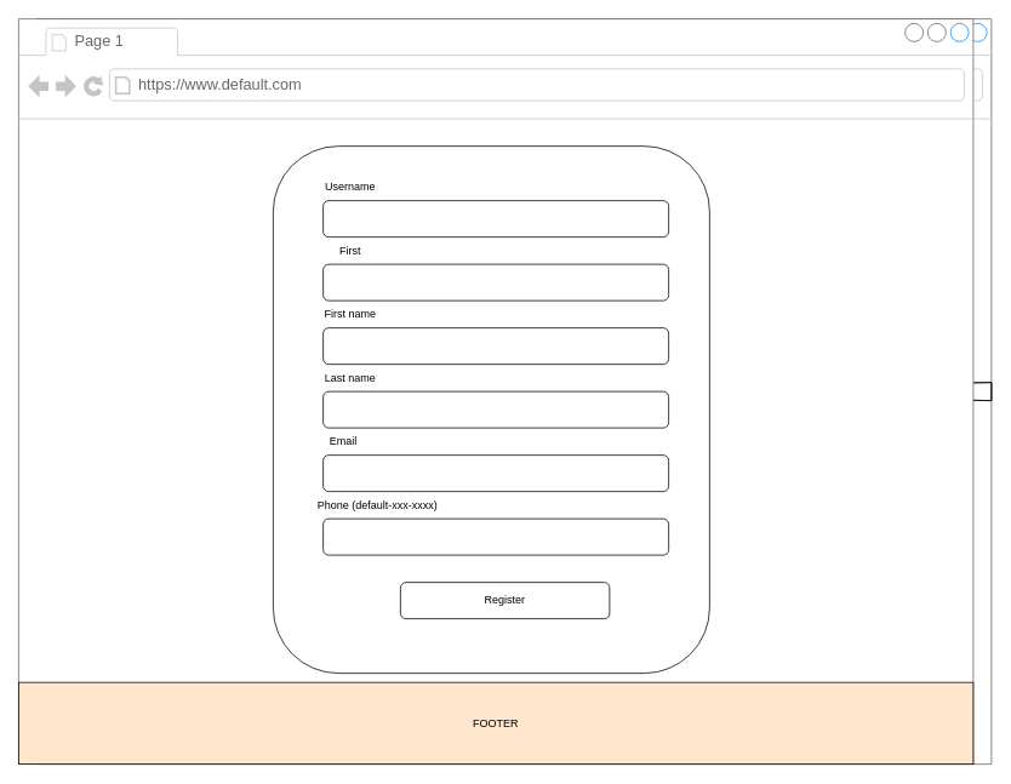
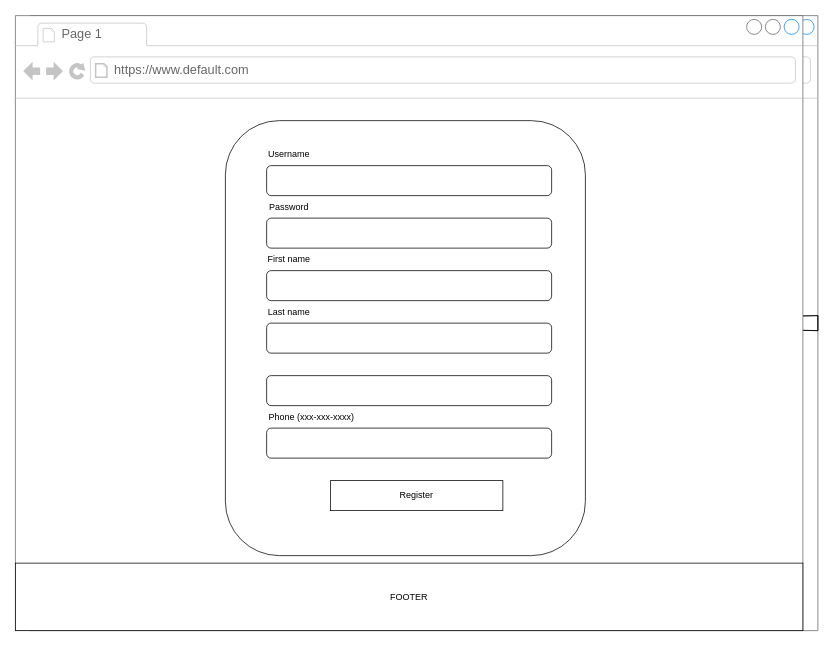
  <mxCell id="0" />
  <mxCell id="1" parent="0" />
  <mxCell id="2" value="" style="strokeWidth=1;shadow=0;dashed=0;align=center;html=1;shape=mxgraph.mockup.containers.browserWindow;rSize=0;strokeColor=#666666;mainText=,;recursiveResize=0;rounded=0;labelBackgroundColor=none;fontFamily=Verdana;fontSize=12" parent="1" vertex="1"><mxGeometry x="40" y="20" width="1050" height="820" as="geometry" /></mxCell>
  <mxCell id="3" value="Page 1" style="strokeWidth=1;shadow=0;dashed=0;align=center;html=1;shape=mxgraph.mockup.containers.anchor;fontSize=17;fontColor=#666666;align=left;" parent="2" vertex="1"><mxGeometry x="60" y="12" width="110" height="26" as="geometry" /></mxCell>
  <mxCell id="4" value="https://www.default.com" style="strokeWidth=1;shadow=0;dashed=0;align=center;html=1;shape=mxgraph.mockup.containers.anchor;rSize=0;fontSize=17;fontColor=#666666;align=left;" parent="2" vertex="1"><mxGeometry x="130" y="60" width="250" height="26" as="geometry" /></mxCell>
  <mxCell id="5" value="Create a new User" style="text;html=1;strokeColor=none;fillColor=none;align=center;verticalAlign=middle;whiteSpace=wrap;rounded=0;fontSize=46;fontColor=#999999;" parent="2" vertex="1"><mxGeometry x="40" y="140" width="590" height="50" as="geometry" /></mxCell>
  <mxCell id="6" value="" style="rounded=0;whiteSpace=wrap;html=1;fontSize=46;fontColor=#999999;" parent="2" vertex="1"><mxGeometry x="20" y="720" width="970" height="30" as="geometry" /></mxCell>
  <mxCell id="7" value="" style="rounded=0;whiteSpace=wrap;html=1;fontSize=46;fontColor=#999999;" parent="2" vertex="1"><mxGeometry x="20" y="395" width="970" height="30" as="geometry" /></mxCell>
  <mxCell id="8" value="" style="rounded=0;whiteSpace=wrap;html=1;fontSize=46;fontColor=#999999;" parent="2" vertex="1"><mxGeometry x="20" y="520" width="970" height="30" as="geometry" /></mxCell>
  <mxCell id="9" value="" style="rounded=0;whiteSpace=wrap;html=1;fontSize=46;fontColor=#999999;" parent="2" vertex="1"><mxGeometry x="20" y="450" width="970" height="30" as="geometry" /></mxCell>
  <mxCell id="10" value="" style="rounded=0;whiteSpace=wrap;html=1;fontSize=46;fontColor=#999999;" parent="2" vertex="1"><mxGeometry x="20" y="670" width="970" height="30" as="geometry" /></mxCell>
  <mxCell id="11" value="" style="rounded=0;whiteSpace=wrap;html=1;fontSize=46;fontColor=#999999;" parent="2" vertex="1"><mxGeometry x="20" y="340" width="970" height="30" as="geometry" /></mxCell>
  <mxCell id="12" value="" style="rounded=0;whiteSpace=wrap;html=1;fontSize=46;fontColor=#999999;" parent="2" vertex="1"><mxGeometry x="20" y="280" width="970" height="30" as="geometry" /></mxCell>
  <mxCell id="13" value="" style="rounded=0;whiteSpace=wrap;html=1;fontSize=46;fontColor=#999999;" parent="2" vertex="1"><mxGeometry x="20" y="210" width="970" height="30" as="geometry" /></mxCell>
  <mxCell id="14" value="&lt;font style=&quot;font-size: 12px;&quot;&gt;Username&lt;/font&gt;" style="text;html=1;strokeColor=none;fillColor=none;align=center;verticalAlign=middle;whiteSpace=wrap;rounded=0;fontSize=12;fontColor=#999999;" parent="2" vertex="1"><mxGeometry x="20" y="180" width="60" height="30" as="geometry" /></mxCell>
  <mxCell id="15" value="&lt;font style=&quot;font-size: 12px;&quot;&gt;First Name&lt;/font&gt;" style="text;html=1;strokeColor=none;fillColor=none;align=center;verticalAlign=middle;whiteSpace=wrap;rounded=0;fontSize=12;fontColor=#999999;" parent="2" vertex="1"><mxGeometry x="-10" y="250" width="120" height="30" as="geometry" /></mxCell>
  <mxCell id="16" value="&lt;font style=&quot;font-size: 12px;&quot;&gt;Last Name&lt;/font&gt;" style="text;html=1;strokeColor=none;fillColor=none;align=center;verticalAlign=middle;whiteSpace=wrap;rounded=0;fontSize=12;fontColor=#999999;" parent="2" vertex="1"><mxGeometry x="-10" y="310" width="120" height="30" as="geometry" /></mxCell>
  <mxCell id="17" value="&lt;font style=&quot;font-size: 12px;&quot;&gt;Phone Number&lt;/font&gt;" style="text;html=1;strokeColor=none;fillColor=none;align=center;verticalAlign=middle;whiteSpace=wrap;rounded=0;fontSize=12;fontColor=#999999;" parent="2" vertex="1"><mxGeometry y="370" width="120" height="30" as="geometry" /></mxCell>
  <mxCell id="18" value="" style="endArrow=none;html=1;rounded=0;" edge="1" parent="2" source="20" target="20"><mxGeometry width="50" height="50" relative="1" as="geometry"><mxPoint x="450" y="730" as="sourcePoint" /><mxPoint x="500" y="680" as="targetPoint" /></mxGeometry></mxCell>
  <mxCell id="19" value="" style="endArrow=none;html=1;rounded=0;" edge="1" parent="2" source="20" target="20"><mxGeometry width="50" height="50" relative="1" as="geometry"><mxPoint x="360" y="740" as="sourcePoint" /><mxPoint x="410" y="690" as="targetPoint" /></mxGeometry></mxCell>
  <mxCell id="20" value="" style="strokeWidth=1;shadow=0;dashed=0;align=center;html=1;shape=mxgraph.mockup.containers.browserWindow;rSize=0;strokeColor=#666666;mainText=,;recursiveResize=0;rounded=0;labelBackgroundColor=none;fontFamily=Verdana;fontSize=12" parent="2" vertex="1"><mxGeometry x="-20" width="1050" height="820" as="geometry" /></mxCell>
  <mxCell id="21" value="Page 1" style="strokeWidth=1;shadow=0;dashed=0;align=center;html=1;shape=mxgraph.mockup.containers.anchor;fontSize=17;fontColor=#666666;align=left;" parent="20" vertex="1"><mxGeometry x="60" y="12" width="110" height="26" as="geometry" /></mxCell>
  <mxCell id="22" value="https://www.default.com" style="strokeWidth=1;shadow=0;dashed=0;align=center;html=1;shape=mxgraph.mockup.containers.anchor;rSize=0;fontSize=17;fontColor=#666666;align=left;" parent="20" vertex="1"><mxGeometry x="130" y="60" width="250" height="26" as="geometry" /></mxCell>
  <mxCell id="23" value="" style="rounded=1;whiteSpace=wrap;html=1;" vertex="1" parent="20"><mxGeometry x="280" y="140" width="480" height="580" as="geometry" /></mxCell>
  <mxCell id="24" value="" style="rounded=1;whiteSpace=wrap;html=1;" vertex="1" parent="20"><mxGeometry x="335" y="200" width="380" height="40" as="geometry" /></mxCell>
  <mxCell id="25" value="" style="rounded=1;whiteSpace=wrap;html=1;" vertex="1" parent="20"><mxGeometry x="335" y="270" width="380" height="40" as="geometry" /></mxCell>
  <mxCell id="26" value="" style="rounded=1;whiteSpace=wrap;html=1;" vertex="1" parent="20"><mxGeometry x="335" y="550" width="380" height="40" as="geometry" /></mxCell>
  <mxCell id="27" value="" style="rounded=1;whiteSpace=wrap;html=1;" vertex="1" parent="20"><mxGeometry x="335" y="480" width="380" height="40" as="geometry" /></mxCell>
  <mxCell id="28" value="" style="rounded=1;whiteSpace=wrap;html=1;" vertex="1" parent="20"><mxGeometry x="335" y="410" width="380" height="40" as="geometry" /></mxCell>
  <mxCell id="29" value="" style="rounded=1;whiteSpace=wrap;html=1;" vertex="1" parent="20"><mxGeometry x="335" y="340" width="380" height="40" as="geometry" /></mxCell>
- <mxCell id="30" value="Register" style="whiteSpace=wrap;html=1;rounded=1;" vertex="1" parent="20"><mxGeometry x="420" y="620" width="230" height="40" as="geometry" /></mxCell>
- <mxCell id="31" value="FOOTER" style="rounded=0;whiteSpace=wrap;html=1;fillColor=#ffe6cc;" vertex="1" parent="20"><mxGeometry y="730" width="1050" height="90" as="geometry" /></mxCell>
+ <mxCell id="30" value="Register" style="rounded=0;whiteSpace=wrap;html=1;" vertex="1" parent="20"><mxGeometry x="420" y="620" width="230" height="40" as="geometry" /></mxCell>
+ <mxCell id="31" value="FOOTER" style="rounded=0;whiteSpace=wrap;html=1;" vertex="1" parent="20"><mxGeometry y="730" width="1050" height="90" as="geometry" /></mxCell>
  <mxCell id="32" value="Username" style="text;html=1;strokeColor=none;fillColor=none;align=center;verticalAlign=middle;whiteSpace=wrap;rounded=0;" vertex="1" parent="20"><mxGeometry x="335" y="170" width="60" height="30" as="geometry" /></mxCell>
- <mxCell id="33" value="First" style="text;html=1;strokeColor=none;fillColor=none;align=center;verticalAlign=middle;whiteSpace=wrap;rounded=0;" vertex="1" parent="20"><mxGeometry x="335" y="240" width="60" height="30" as="geometry" /></mxCell>
+ <mxCell id="33" value="Password" style="text;html=1;strokeColor=none;fillColor=none;align=center;verticalAlign=middle;whiteSpace=wrap;rounded=0;" vertex="1" parent="20"><mxGeometry x="335" y="240" width="60" height="30" as="geometry" /></mxCell>
  <mxCell id="34" value="First name" style="text;html=1;strokeColor=none;fillColor=none;align=center;verticalAlign=middle;whiteSpace=wrap;rounded=0;" vertex="1" parent="20"><mxGeometry x="335" y="310" width="60" height="30" as="geometry" /></mxCell>
  <mxCell id="35" value="Last name" style="text;html=1;strokeColor=none;fillColor=none;align=center;verticalAlign=middle;whiteSpace=wrap;rounded=0;" vertex="1" parent="20"><mxGeometry x="335" y="380" width="60" height="30" as="geometry" /></mxCell>
- <mxCell id="36" value="Email" style="text;html=1;strokeColor=none;fillColor=none;align=center;verticalAlign=middle;whiteSpace=wrap;rounded=0;" vertex="1" parent="20"><mxGeometry x="320" y="450" width="75" height="30" as="geometry" /></mxCell>
- <mxCell id="37" value="Phone (default-xxx-xxxx)" style="text;html=1;strokeColor=none;fillColor=none;align=center;verticalAlign=middle;whiteSpace=wrap;rounded=0;" vertex="1" parent="20"><mxGeometry x="290" y="520" width="210" height="30" as="geometry" /></mxCell>
+ <mxCell id="37" value="Phone (xxx-xxx-xxxx)" style="text;html=1;strokeColor=none;fillColor=none;align=center;verticalAlign=middle;whiteSpace=wrap;rounded=0;" vertex="1" parent="20"><mxGeometry x="290" y="520" width="210" height="30" as="geometry" /></mxCell>
